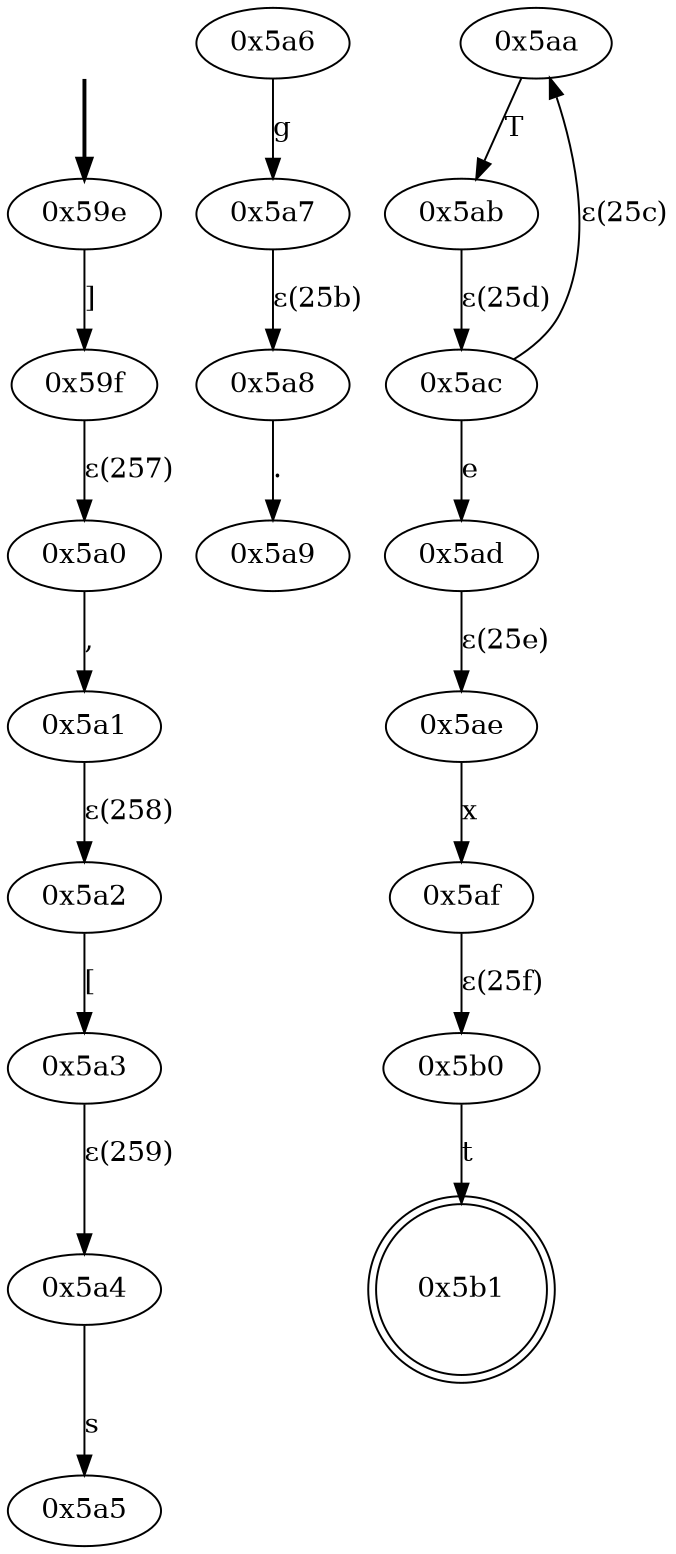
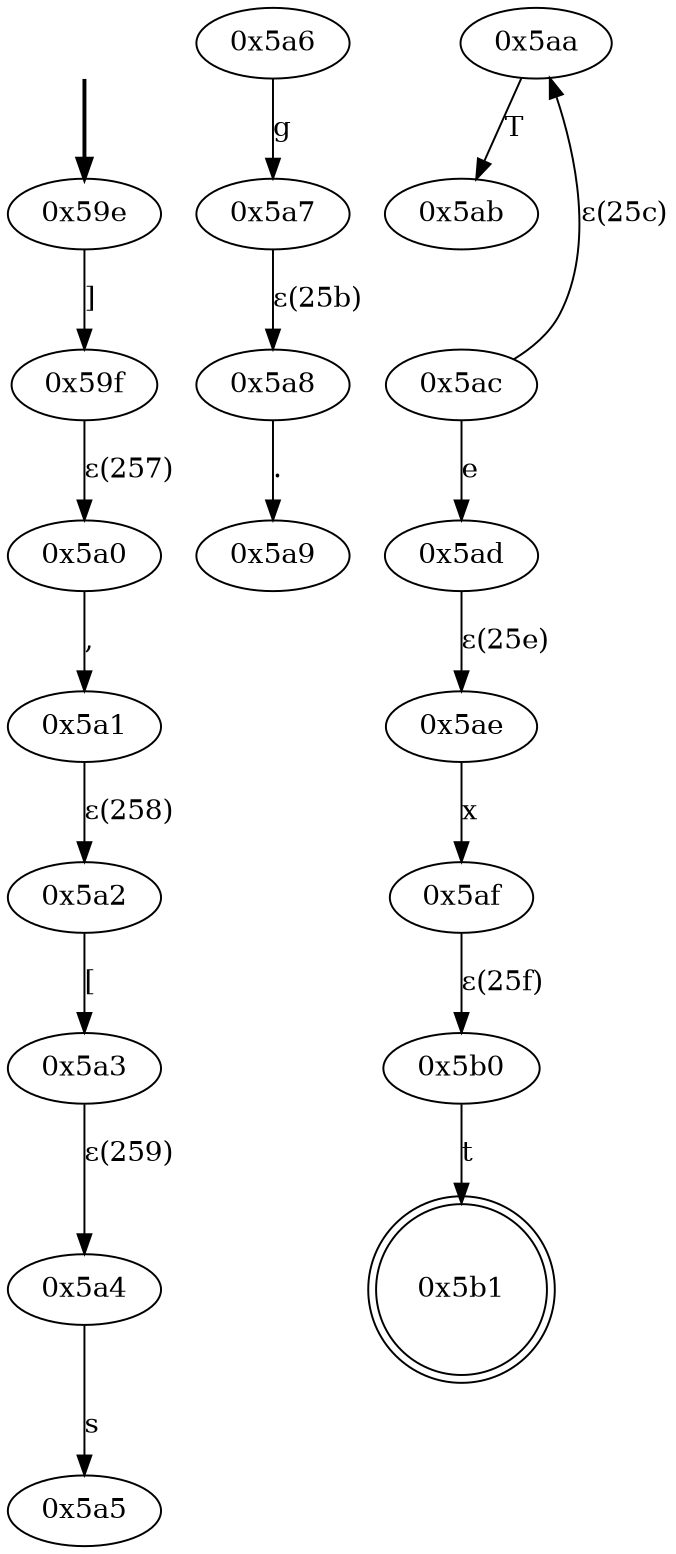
  digraph {
    fake [style=invisible]
    "0x59e" [root=true]
    "0x59f"
    "0x5a0"
    "0x5a1"
    "0x5a2"
    "0x5a3"
    "0x5a4"
    "0x5a5"
    "0x5a6"
    "0x5a7"
    "0x5a8"
    "0x5a9"
    "0x5aa"
    "0x5ab"
    "0x5ac"
    "0x5ad"
    "0x5ae"
    "0x5af"
    "0x5b0"
    "0x5b1" [shape=doublecircle]
    fake -> "0x59e" [style=bold]
    "0x59e" -> "0x59f" [label="]"]
    "0x59f" -> "0x5a0" [label="ε(257)"]
    "0x5a0" -> "0x5a1" [label=","]
    "0x5a1" -> "0x5a2" [label="ε(258)"]
    "0x5a2" -> "0x5a3" [label="["]
    "0x5a3" -> "0x5a4" [label="ε(259)"]
    "0x5a4" -> "0x5a5" [label=s]
    "0x5a6" -> "0x5a7" [label=g]
    "0x5a7" -> "0x5a8" [label="ε(25b)"]
    "0x5a8" -> "0x5a9" [label="."]
    "0x5aa" -> "0x5ab" [label=T]
-   "0x5ab" -> "0x5ac" [label="ε(25d)"]
    "0x5ac" -> "0x5aa" [label="ε(25c)"]
    "0x5ac" -> "0x5ad" [label=e]
    "0x5ad" -> "0x5ae" [label="ε(25e)"]
    "0x5ae" -> "0x5af" [label=x]
    "0x5af" -> "0x5b0" [label="ε(25f)"]
    "0x5b0" -> "0x5b1" [label=t]
  }
